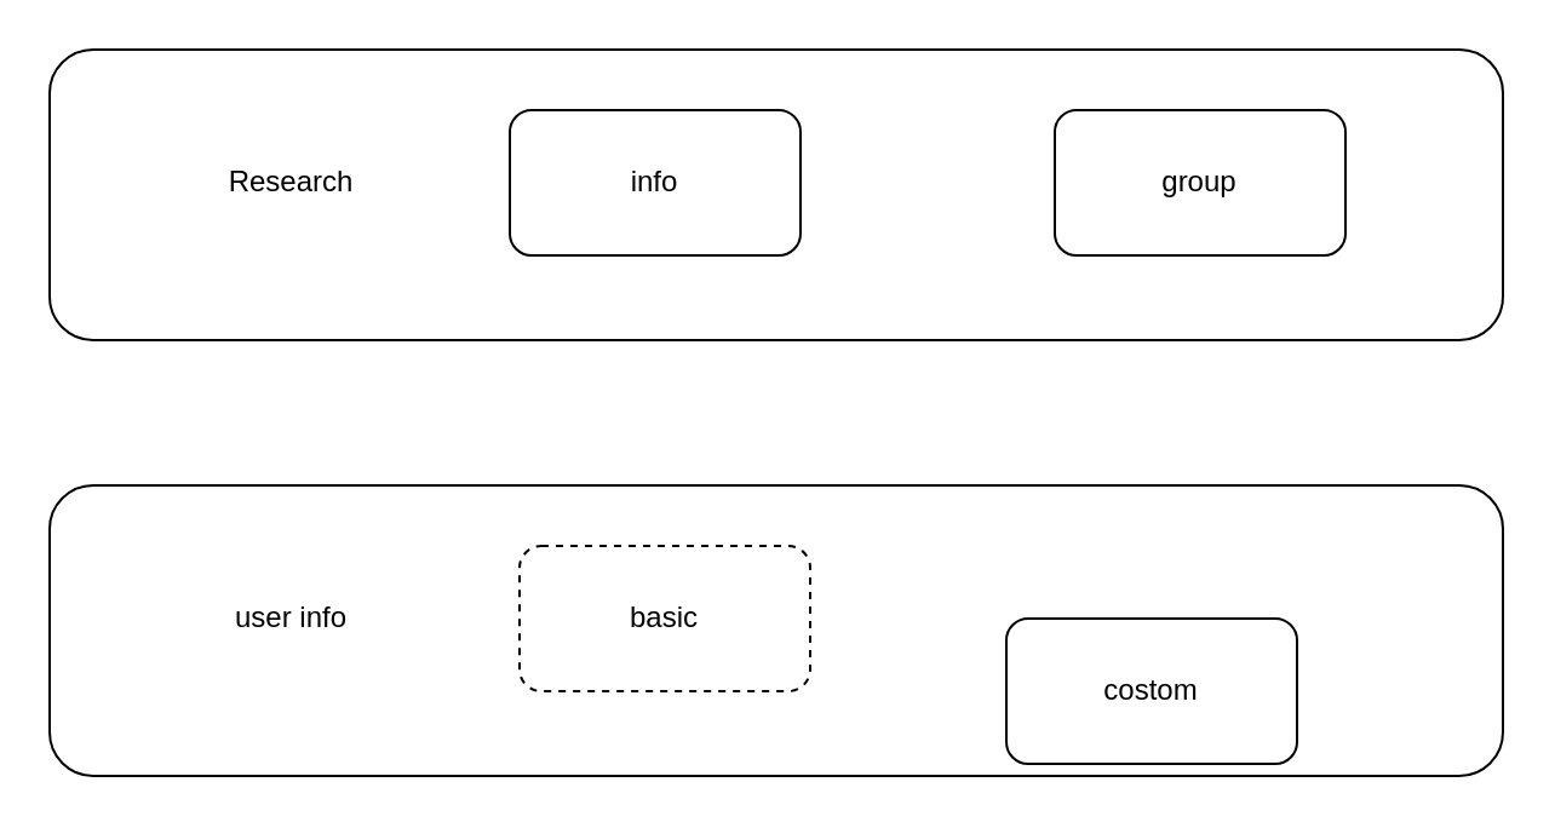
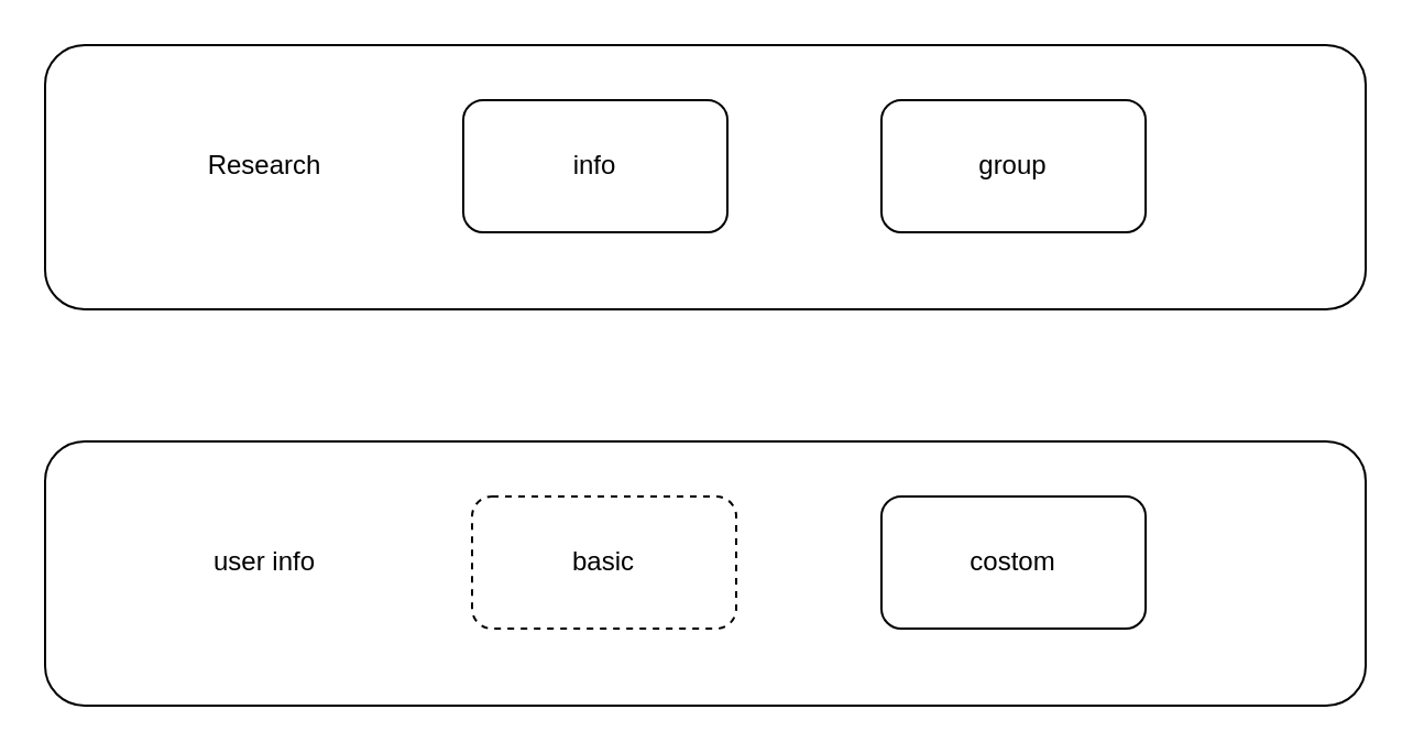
  <mxCell id="0" />
  <mxCell id="1" parent="0" />
  <mxCell id="2" value="" style="rounded=1;whiteSpace=wrap;html=1;" vertex="1" parent="1"><mxGeometry x="20" y="20" width="600" height="120" as="geometry" /></mxCell>
  <mxCell id="3" value="info" style="rounded=1;whiteSpace=wrap;html=1;" vertex="1" parent="1"><mxGeometry x="210" y="45" width="120" height="60" as="geometry" /></mxCell>
  <mxCell id="4" value="Research" style="text;html=1;strokeColor=none;fillColor=none;align=center;verticalAlign=middle;whiteSpace=wrap;rounded=0;" vertex="1" parent="1"><mxGeometry x="90" y="60" width="60" height="30" as="geometry" /></mxCell>
- <mxCell id="5" value="group" style="rounded=1;whiteSpace=wrap;html=1;" vertex="1" parent="1"><mxGeometry x="435" y="45" width="120" height="60" as="geometry" /></mxCell>
+ <mxCell id="5" value="group" style="rounded=1;whiteSpace=wrap;html=1;" vertex="1" parent="1"><mxGeometry x="400" y="45" width="120" height="60" as="geometry" /></mxCell>
  <mxCell id="6" value="" style="rounded=1;whiteSpace=wrap;html=1;" vertex="1" parent="1"><mxGeometry x="20" y="200" width="600" height="120" as="geometry" /></mxCell>
  <mxCell id="7" value="user info" style="text;html=1;strokeColor=none;fillColor=none;align=center;verticalAlign=middle;whiteSpace=wrap;rounded=0;" vertex="1" parent="1"><mxGeometry x="90" y="240" width="60" height="30" as="geometry" /></mxCell>
  <mxCell id="8" value="basic" style="rounded=1;whiteSpace=wrap;html=1;dashed=1;" vertex="1" parent="1"><mxGeometry x="214" y="225" width="120" height="60" as="geometry" /></mxCell>
- <mxCell id="9" value="costom" style="rounded=1;whiteSpace=wrap;html=1;" vertex="1" parent="1"><mxGeometry x="415" y="255" width="120" height="60" as="geometry" /></mxCell>
+ <mxCell id="9" value="costom" style="rounded=1;whiteSpace=wrap;html=1;" vertex="1" parent="1"><mxGeometry x="400" y="225" width="120" height="60" as="geometry" /></mxCell>
